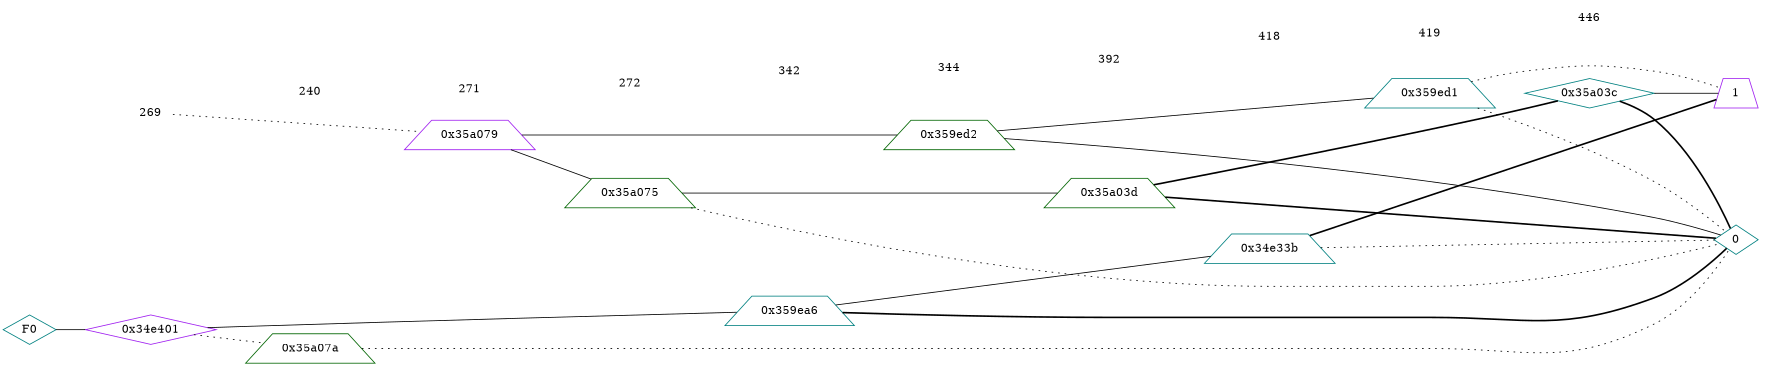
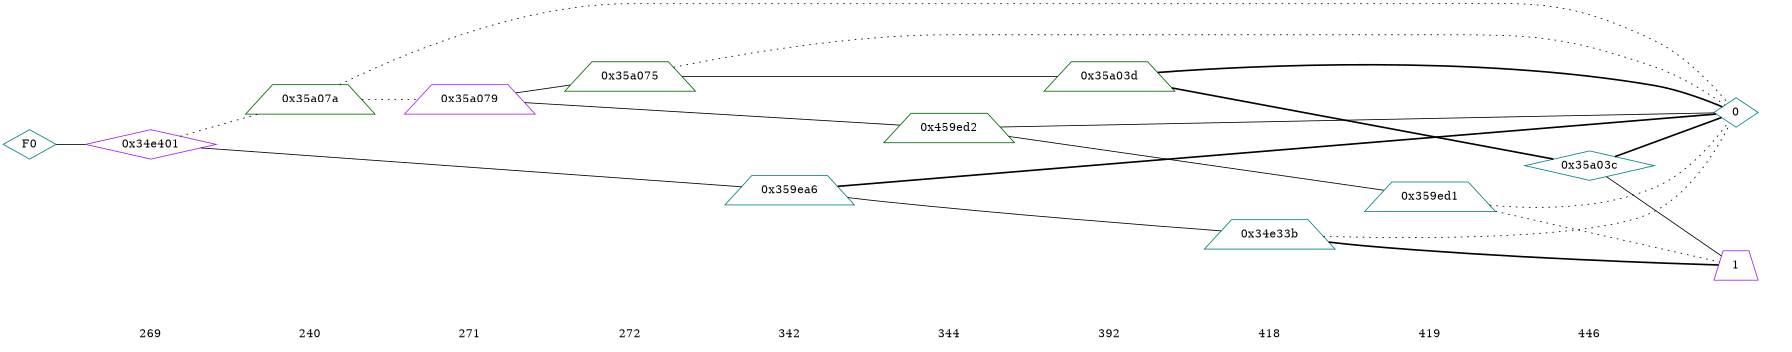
  digraph {
    rankdir=LR
    node [shape=plaintext color=teal]
    edge [dir=none style=invis]
    "CONST NODES" [style=invis color=""]
    " 269 "
    n3 [color=darkgreen label=240]
    " 271 " [color=purple]
    " 272 "
    " 342 " [color=purple]
    " 344 "
    " 392 " [color=purple]
    " 418 " [color=purple]
    " 419 "
    " 446 " [color=darkgreen]
    F0 [shape=diamond]
    "0x34e401" [color=purple shape=diamond]
    "0x35a07a" [color=darkgreen shape=trapezium]
    "0x35a079" [color=purple shape=trapezium]
    "0x35a075" [color=darkgreen shape=trapezium]
    "0x359ea6" [shape=trapezium]
-   "0x359ed2" [color=darkgreen shape=trapezium]
+   "0x359ed2" [color=darkgreen shape=trapezium label="0x459ed2"]
    "0x35a03d" [color=darkgreen shape=trapezium]
    "0x34e33b" [shape=trapezium]
    "0x359ed1" [shape=trapezium]
    "0x35a03c" [shape=diamond]
    n23 [label=0 shape=diamond]
    n24 [color=purple label=1 shape=trapezium]
    subgraph sub_1 {
      "CONST NODES"
      " 269 "
      n3
      " 271 "
      " 272 "
      " 342 "
      " 344 "
      " 392 "
      " 418 "
      " 419 "
      " 446 "
    }
    subgraph sub_2 {
      rank=same
      F0
    }
    subgraph sub_3 {
      rank=same
      " 269 "
      "0x34e401"
    }
    subgraph sub_4 {
      rank=same
      n3
      "0x35a07a"
    }
    subgraph sub_5 {
      rank=same
      " 271 "
      "0x35a079"
    }
    subgraph sub_6 {
      rank=same
      " 272 "
      "0x35a075"
    }
    subgraph sub_7 {
      rank=same
      " 342 "
      "0x359ea6"
    }
    subgraph sub_8 {
      rank=same
      " 344 "
      "0x359ed2"
    }
    subgraph sub_9 {
      rank=same
      " 392 "
      "0x35a03d"
    }
    subgraph sub_10 {
      rank=same
      " 418 "
      "0x34e33b"
    }
    subgraph sub_11 {
      rank=same
      " 419 "
      "0x359ed1"
    }
    subgraph sub_12 {
      rank=same
      " 446 "
      "0x35a03c"
    }
    subgraph sub_13 {
      rank=same
      "CONST NODES"
      subgraph sub_14 {
        rank=same
        n23
        n24
      }
    }
    " 269 " -> n3
    n3 -> " 271 "
    " 271 " -> " 272 "
    " 272 " -> " 342 "
    " 342 " -> " 344 "
    " 344 " -> " 392 "
    " 392 " -> " 418 "
    " 418 " -> " 419 "
    " 419 " -> " 446 "
    " 446 " -> "CONST NODES"
    F0 -> "0x34e401" [style=solid]
    "0x34e401" -> "0x35a07a" [style=dotted]
    "0x34e401" -> "0x359ea6" [style=solid]
-   " 269 " -> "0x35a079" [style=dotted]
+   "0x35a07a" -> "0x35a079" [style=dotted]
    "0x35a07a" -> n23 [style=dotted]
    "0x35a079" -> "0x35a075" [style=solid]
    "0x35a079" -> "0x359ed2" [style=solid]
    "0x35a075" -> "0x35a03d" [style=solid]
    "0x35a075" -> n23 [style=dotted]
    "0x359ea6" -> "0x34e33b" [style=solid]
    "0x359ea6" -> n23 [style=bold]
    "0x359ed2" -> "0x359ed1" [style=solid]
    "0x359ed2" -> n23 [style=solid]
    "0x35a03d" -> "0x35a03c" [style=bold]
    "0x35a03d" -> n23 [style=bold]
    "0x34e33b" -> n23 [style=dotted]
    "0x34e33b" -> n24 [style=bold]
    "0x359ed1" -> n23 [style=dotted]
    "0x359ed1" -> n24 [style=dotted]
    "0x35a03c" -> n23 [style=bold]
    "0x35a03c" -> n24 [style=solid]
  }
